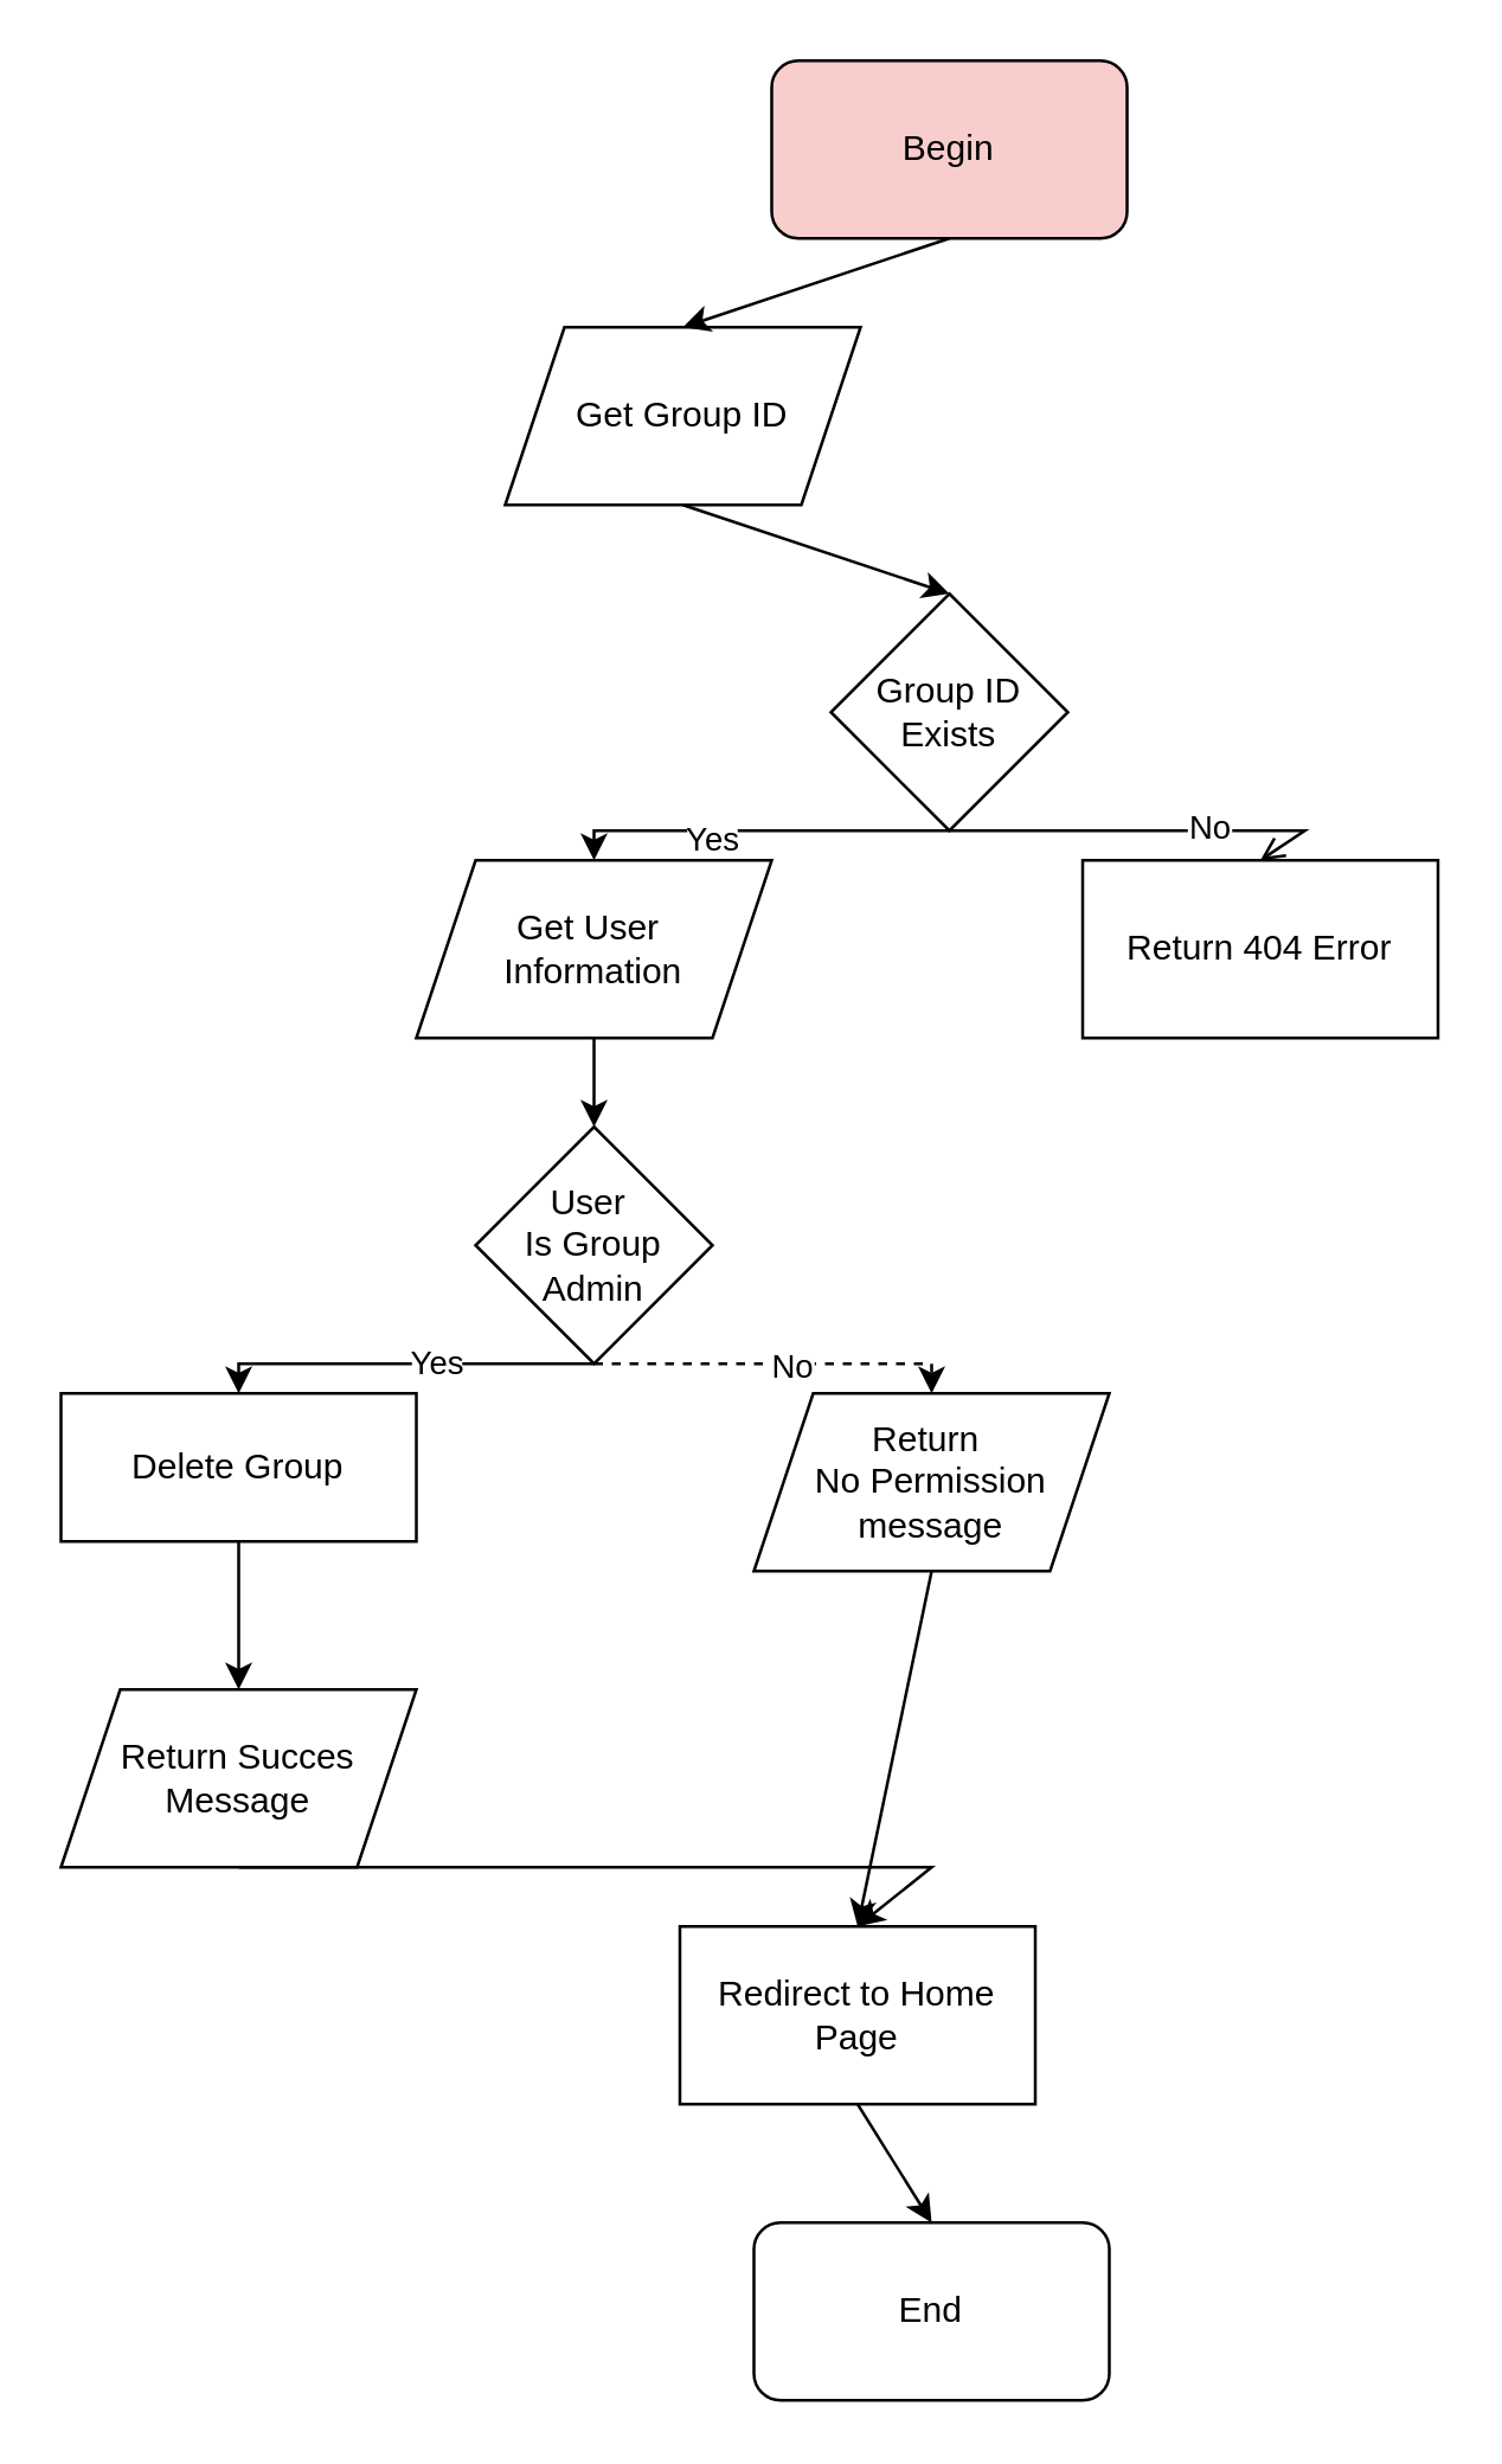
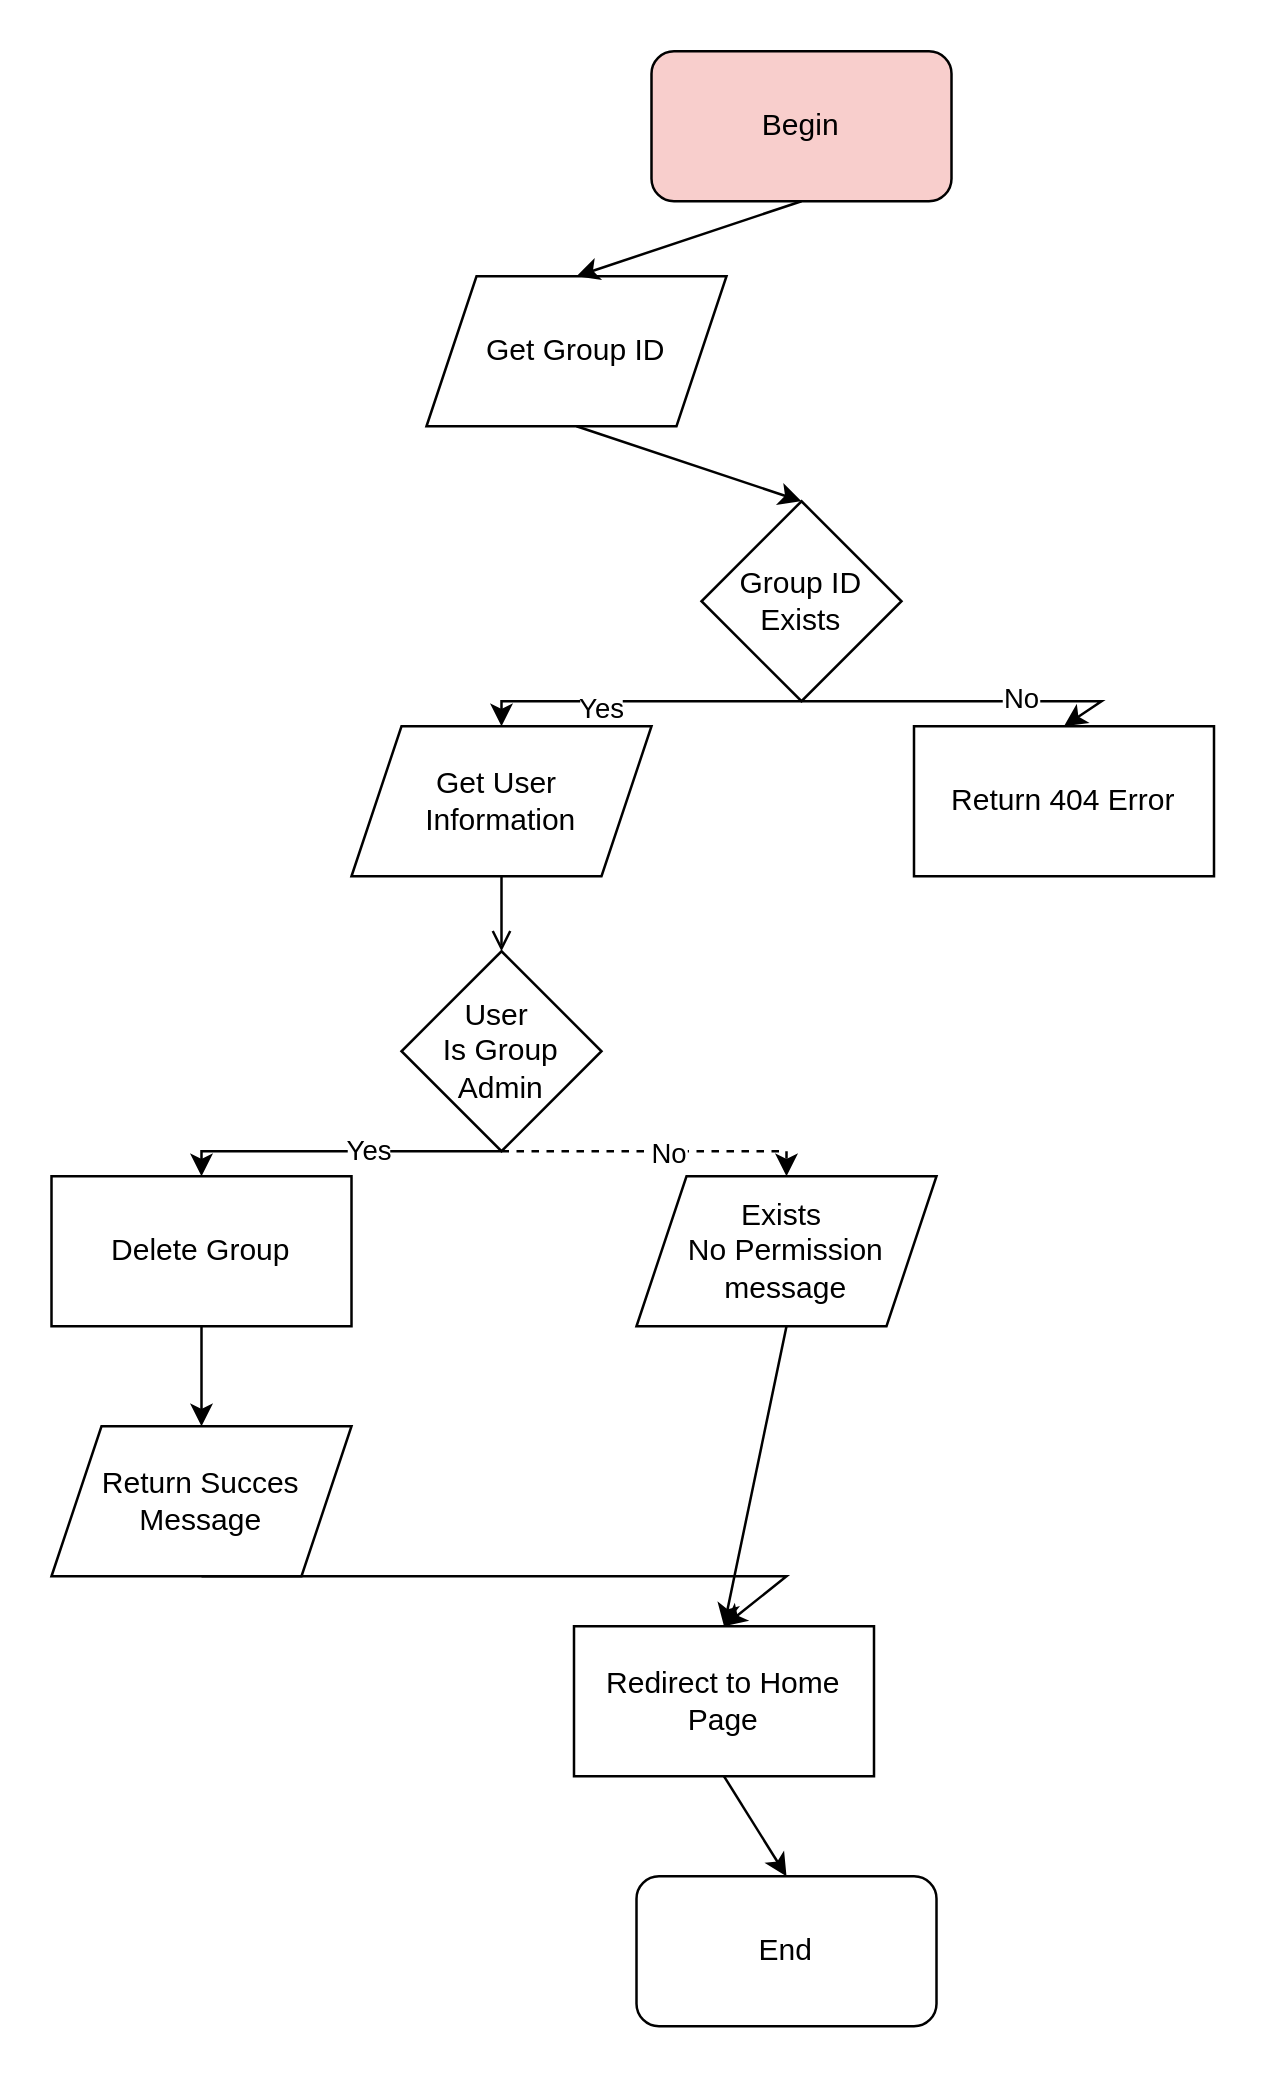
  <mxCell id="0" />
  <mxCell id="1" parent="0" />
  <mxCell id="2" value="Begin" style="rounded=1;whiteSpace=wrap;html=1;fillColor=#f8cecc;" vertex="1" parent="1"><mxGeometry x="260" y="20" width="120" height="60" as="geometry" /></mxCell>
  <mxCell id="3" value="Return Succes&lt;div&gt;Message&lt;/div&gt;" style="shape=parallelogram;perimeter=parallelogramPerimeter;whiteSpace=wrap;html=1;fixedSize=1;" vertex="1" parent="1"><mxGeometry x="20" y="570" width="120" height="60" as="geometry" /></mxCell>
  <mxCell id="4" value="Get Group ID" style="shape=parallelogram;perimeter=parallelogramPerimeter;whiteSpace=wrap;html=1;fixedSize=1;" vertex="1" parent="1"><mxGeometry x="170" y="110" width="120" height="60" as="geometry" /></mxCell>
- <mxCell id="5" value="Return&amp;nbsp;&lt;div&gt;No Permission message&lt;/div&gt;" style="shape=parallelogram;perimeter=parallelogramPerimeter;whiteSpace=wrap;html=1;fixedSize=1;" vertex="1" parent="1"><mxGeometry x="254" y="470" width="120" height="60" as="geometry" /></mxCell>
+ <mxCell id="5" value="Exists&amp;nbsp;&lt;div&gt;No Permission message&lt;/div&gt;" style="shape=parallelogram;perimeter=parallelogramPerimeter;whiteSpace=wrap;html=1;fixedSize=1;" vertex="1" parent="1"><mxGeometry x="254" y="470" width="120" height="60" as="geometry" /></mxCell>
  <mxCell id="6" value="" style="endArrow=classic;html=1;rounded=0;exitX=0.5;exitY=1;exitDx=0;exitDy=0;entryX=0.5;entryY=0;entryDx=0;entryDy=0;" edge="1" parent="1" source="2" target="4"><mxGeometry width="50" height="50" relative="1" as="geometry"><mxPoint x="130" y="265" as="sourcePoint" /><mxPoint x="180" y="215" as="targetPoint" /></mxGeometry></mxCell>
  <mxCell id="7" value="Group ID Exists" style="rhombus;whiteSpace=wrap;html=1;" vertex="1" parent="1"><mxGeometry x="280" y="200" width="80" height="80" as="geometry" /></mxCell>
- <mxCell id="8" value="" style="endArrow=open;html=1;rounded=0;exitX=0.5;exitY=1;exitDx=0;exitDy=0;entryX=0.5;entryY=0;entryDx=0;entryDy=0;" edge="1" parent="1" source="7" target="10"><mxGeometry width="50" height="50" relative="1" as="geometry"><mxPoint x="320" y="330" as="sourcePoint" /><mxPoint x="370" y="280" as="targetPoint" /><Array as="points"><mxPoint x="440" y="280" /></Array></mxGeometry></mxCell>
+ <mxCell id="8" value="" style="endArrow=classic;html=1;rounded=0;exitX=0.5;exitY=1;exitDx=0;exitDy=0;entryX=0.5;entryY=0;entryDx=0;entryDy=0;" edge="1" parent="1" source="7" target="10"><mxGeometry width="50" height="50" relative="1" as="geometry"><mxPoint x="320" y="330" as="sourcePoint" /><mxPoint x="370" y="280" as="targetPoint" /><Array as="points"><mxPoint x="440" y="280" /></Array></mxGeometry></mxCell>
  <mxCell id="9" value="No" style="edgeLabel;html=1;align=center;verticalAlign=middle;resizable=0;points=[];" vertex="1" connectable="0" parent="8"><mxGeometry x="0.254" y="2" relative="1" as="geometry"><mxPoint as="offset" /></mxGeometry></mxCell>
  <mxCell id="10" value="Return 404 Error" style="rounded=0;whiteSpace=wrap;html=1;" vertex="1" parent="1"><mxGeometry x="365" y="290" width="120" height="60" as="geometry" /></mxCell>
  <mxCell id="11" value="" style="endArrow=classic;html=1;rounded=0;exitX=0.5;exitY=1;exitDx=0;exitDy=0;entryX=0.5;entryY=0;entryDx=0;entryDy=0;" edge="1" parent="1" source="7" target="14"><mxGeometry width="50" height="50" relative="1" as="geometry"><mxPoint x="320" y="340" as="sourcePoint" /><mxPoint x="200" y="290" as="targetPoint" /><Array as="points"><mxPoint x="200" y="280" /></Array></mxGeometry></mxCell>
  <mxCell id="12" value="Yes" style="edgeLabel;html=1;align=center;verticalAlign=middle;resizable=0;points=[];" vertex="1" connectable="0" parent="11"><mxGeometry x="0.248" y="2" relative="1" as="geometry"><mxPoint as="offset" /></mxGeometry></mxCell>
  <mxCell id="13" value="" style="endArrow=classic;html=1;rounded=0;exitX=0.5;exitY=1;exitDx=0;exitDy=0;entryX=0.5;entryY=0;entryDx=0;entryDy=0;" edge="1" parent="1" source="4" target="7"><mxGeometry width="50" height="50" relative="1" as="geometry"><mxPoint x="320" y="300" as="sourcePoint" /><mxPoint x="370" y="250" as="targetPoint" /></mxGeometry></mxCell>
  <mxCell id="14" value="Get User&amp;nbsp;&lt;div&gt;Information&lt;/div&gt;" style="shape=parallelogram;perimeter=parallelogramPerimeter;whiteSpace=wrap;html=1;fixedSize=1;" vertex="1" parent="1"><mxGeometry x="140" y="290" width="120" height="60" as="geometry" /></mxCell>
  <mxCell id="15" value="User&amp;nbsp;&lt;div&gt;Is&amp;nbsp;&lt;span style=&quot;background-color: transparent; color: light-dark(rgb(0, 0, 0), rgb(255, 255, 255));&quot;&gt;Group Admin&lt;/span&gt;&lt;/div&gt;" style="rhombus;whiteSpace=wrap;html=1;" vertex="1" parent="1"><mxGeometry x="160" y="380" width="80" height="80" as="geometry" /></mxCell>
- <mxCell id="16" value="" style="endArrow=classic;html=1;rounded=0;exitX=0.5;exitY=1;exitDx=0;exitDy=0;entryX=0.5;entryY=0;entryDx=0;entryDy=0;" edge="1" parent="1" source="14" target="15"><mxGeometry width="50" height="50" relative="1" as="geometry"><mxPoint x="320" y="470" as="sourcePoint" /><mxPoint x="370" y="420" as="targetPoint" /></mxGeometry></mxCell>
- <mxCell id="17" value="Delete Group" style="rounded=0;whiteSpace=wrap;html=1;" vertex="1" parent="1"><mxGeometry x="20" y="470" width="120" height="50" as="geometry" /></mxCell>
+ <mxCell id="16" value="" style="endArrow=open;html=1;rounded=0;exitX=0.5;exitY=1;exitDx=0;exitDy=0;entryX=0.5;entryY=0;entryDx=0;entryDy=0;" edge="1" parent="1" source="14" target="15"><mxGeometry width="50" height="50" relative="1" as="geometry"><mxPoint x="320" y="470" as="sourcePoint" /><mxPoint x="370" y="420" as="targetPoint" /></mxGeometry></mxCell>
+ <mxCell id="17" value="Delete Group" style="rounded=0;whiteSpace=wrap;html=1;" vertex="1" parent="1"><mxGeometry x="20" y="470" width="120" height="60" as="geometry" /></mxCell>
  <mxCell id="18" value="" style="endArrow=classic;html=1;rounded=0;exitX=0.5;exitY=1;exitDx=0;exitDy=0;entryX=0.5;entryY=0;entryDx=0;entryDy=0;dashed=1;" edge="1" parent="1" source="15" target="5"><mxGeometry width="50" height="50" relative="1" as="geometry"><mxPoint x="320" y="450" as="sourcePoint" /><mxPoint x="320" y="470" as="targetPoint" /><Array as="points"><mxPoint x="314" y="460" /></Array></mxGeometry></mxCell>
  <mxCell id="19" value="No" style="edgeLabel;html=1;align=center;verticalAlign=middle;resizable=0;points=[];" vertex="1" connectable="0" parent="18"><mxGeometry x="0.057" relative="1" as="geometry"><mxPoint as="offset" /></mxGeometry></mxCell>
  <mxCell id="20" value="" style="endArrow=classic;html=1;rounded=0;exitX=0.5;exitY=1;exitDx=0;exitDy=0;entryX=0.5;entryY=0;entryDx=0;entryDy=0;" edge="1" parent="1" source="15" target="17"><mxGeometry width="50" height="50" relative="1" as="geometry"><mxPoint x="320" y="500" as="sourcePoint" /><mxPoint x="370" y="450" as="targetPoint" /><Array as="points"><mxPoint x="80" y="460" /></Array></mxGeometry></mxCell>
  <mxCell id="21" value="Yes" style="edgeLabel;html=1;align=center;verticalAlign=middle;resizable=0;points=[];" vertex="1" connectable="0" parent="20"><mxGeometry x="-0.169" y="-1" relative="1" as="geometry"><mxPoint as="offset" /></mxGeometry></mxCell>
  <mxCell id="22" value="" style="endArrow=classic;html=1;rounded=0;exitX=0.5;exitY=1;exitDx=0;exitDy=0;entryX=0.5;entryY=0;entryDx=0;entryDy=0;" edge="1" parent="1" source="17" target="3"><mxGeometry width="50" height="50" relative="1" as="geometry"><mxPoint x="290" y="600" as="sourcePoint" /><mxPoint x="340" y="550" as="targetPoint" /></mxGeometry></mxCell>
  <mxCell id="23" value="Redirect to Home Page" style="rounded=0;whiteSpace=wrap;html=1;" vertex="1" parent="1"><mxGeometry x="229" y="650" width="120" height="60" as="geometry" /></mxCell>
  <mxCell id="24" value="End" style="rounded=1;whiteSpace=wrap;html=1;" vertex="1" parent="1"><mxGeometry x="254" y="750" width="120" height="60" as="geometry" /></mxCell>
  <mxCell id="25" value="" style="endArrow=classic;html=1;rounded=0;exitX=0.5;exitY=1;exitDx=0;exitDy=0;entryX=0.5;entryY=0;entryDx=0;entryDy=0;" edge="1" parent="1" source="3" target="23"><mxGeometry width="50" height="50" relative="1" as="geometry"><mxPoint x="310" y="770" as="sourcePoint" /><mxPoint x="360" y="720" as="targetPoint" /><Array as="points"><mxPoint x="314" y="630" /></Array></mxGeometry></mxCell>
  <mxCell id="26" value="" style="endArrow=classic;html=1;rounded=0;exitX=0.5;exitY=1;exitDx=0;exitDy=0;entryX=0.5;entryY=0;entryDx=0;entryDy=0;" edge="1" parent="1" source="23" target="24"><mxGeometry width="50" height="50" relative="1" as="geometry"><mxPoint x="310" y="770" as="sourcePoint" /><mxPoint x="360" y="720" as="targetPoint" /></mxGeometry></mxCell>
  <mxCell id="27" value="" style="endArrow=classic;html=1;rounded=0;exitX=0.5;exitY=1;exitDx=0;exitDy=0;entryX=0.5;entryY=0;entryDx=0;entryDy=0;" edge="1" parent="1" source="5" target="23"><mxGeometry width="50" height="50" relative="1" as="geometry"><mxPoint x="310" y="770" as="sourcePoint" /><mxPoint x="360" y="720" as="targetPoint" /></mxGeometry></mxCell>
